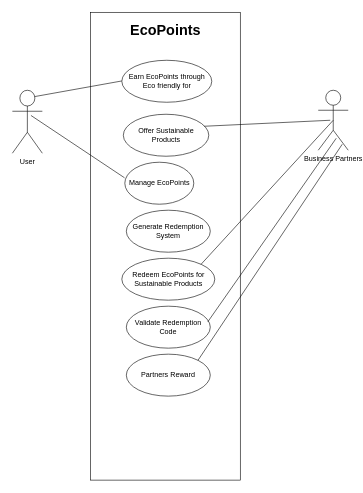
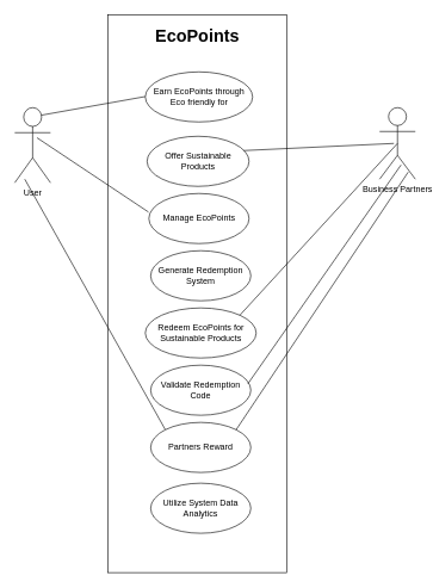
  <mxCell id="0" />
  <mxCell id="1" parent="0" />
  <mxCell id="2" value="" style="rounded=0;whiteSpace=wrap;html=1;" parent="1" vertex="1"><mxGeometry x="150" y="20" width="250" height="780" as="geometry" /></mxCell>
  <mxCell id="3" value="Redeem EcoPoints for Sustainable Products" style="ellipse;whiteSpace=wrap;html=1;" parent="1" vertex="1"><mxGeometry x="202.5" y="430" width="155" height="70" as="geometry" /></mxCell>
  <mxCell id="4" value="Partners Reward" style="ellipse;whiteSpace=wrap;html=1;" parent="1" vertex="1"><mxGeometry x="210" y="590" width="140" height="70" as="geometry" /></mxCell>
  <mxCell id="5" value="Offer Sustainable Products" style="ellipse;whiteSpace=wrap;html=1;" parent="1" vertex="1"><mxGeometry x="205" y="190" width="142.5" height="70" as="geometry" /></mxCell>
+ <mxCell id="6" value="Utilize System Data Analytics" style="ellipse;whiteSpace=wrap;html=1;" parent="1" vertex="1"><mxGeometry x="210" y="675" width="140" height="70" as="geometry" /></mxCell>
  <mxCell id="7" value="Earn EcoPoints through Eco friendly for" style="ellipse;whiteSpace=wrap;html=1;" parent="1" vertex="1"><mxGeometry x="202.5" y="100" width="150" height="70" as="geometry" /></mxCell>
- <mxCell id="8" value="Manage EcoPoints" style="ellipse;whiteSpace=wrap;html=1;" parent="1" vertex="1"><mxGeometry x="207.5" y="270" width="115" height="70" as="geometry" /></mxCell>
+ <mxCell id="8" value="Manage EcoPoints" style="ellipse;whiteSpace=wrap;html=1;" parent="1" vertex="1"><mxGeometry x="207.5" y="270" width="140" height="70" as="geometry" /></mxCell>
  <mxCell id="9" value="Generate Redemption System" style="ellipse;whiteSpace=wrap;html=1;" parent="1" vertex="1"><mxGeometry x="210" y="350" width="140" height="70" as="geometry" /></mxCell>
  <mxCell id="10" value="Validate Redemption Code" style="ellipse;whiteSpace=wrap;html=1;" parent="1" vertex="1"><mxGeometry x="210" y="510" width="140" height="70" as="geometry" /></mxCell>
  <mxCell id="11" value="Business Partners" style="shape=umlActor;verticalLabelPosition=bottom;verticalAlign=top;html=1;" parent="1" vertex="1"><mxGeometry x="530" y="150" width="50" height="100" as="geometry" /></mxCell>
  <mxCell id="12" value="User" style="shape=umlActor;verticalLabelPosition=bottom;verticalAlign=top;html=1;" parent="1" vertex="1"><mxGeometry x="20" y="150" width="50" height="105" as="geometry" /></mxCell>
  <mxCell id="13" value="" style="endArrow=none;html=1;rounded=0;exitX=0.75;exitY=0.1;exitDx=0;exitDy=0;exitPerimeter=0;" parent="1" source="12" edge="1"><mxGeometry relative="1" as="geometry"><mxPoint x="42.5" y="134.5" as="sourcePoint" /><mxPoint x="202.5" y="134.5" as="targetPoint" /></mxGeometry></mxCell>
  <mxCell id="14" value="" style="endArrow=none;html=1;rounded=0;exitX=0.947;exitY=0.286;exitDx=0;exitDy=0;exitPerimeter=0;" parent="1" source="5" edge="1"><mxGeometry relative="1" as="geometry"><mxPoint x="390" y="200" as="sourcePoint" /><mxPoint x="550" y="200" as="targetPoint" /></mxGeometry></mxCell>
  <mxCell id="15" value="" style="endArrow=none;html=1;rounded=0;entryX=-0.004;entryY=0.371;entryDx=0;entryDy=0;entryPerimeter=0;exitX=0.62;exitY=0.4;exitDx=0;exitDy=0;exitPerimeter=0;" parent="1" source="12" target="8" edge="1"><mxGeometry relative="1" as="geometry"><mxPoint x="60" y="210" as="sourcePoint" /><mxPoint x="202.5" y="200" as="targetPoint" /></mxGeometry></mxCell>
+ <mxCell id="16" value="" style="endArrow=none;html=1;rounded=0;exitX=0.28;exitY=0.952;exitDx=0;exitDy=0;exitPerimeter=0;entryX=0;entryY=0;entryDx=0;entryDy=0;" parent="1" source="12" target="4" edge="1"><mxGeometry relative="1" as="geometry"><mxPoint x="-10" y="330" as="sourcePoint" /><mxPoint x="150" y="330" as="targetPoint" /></mxGeometry></mxCell>
  <mxCell id="17" value="" style="endArrow=none;html=1;rounded=0;exitX=0.971;exitY=0.371;exitDx=0;exitDy=0;exitPerimeter=0;" parent="1" source="10" edge="1"><mxGeometry relative="1" as="geometry"><mxPoint x="400" y="230" as="sourcePoint" /><mxPoint x="560" y="230" as="targetPoint" /></mxGeometry></mxCell>
  <mxCell id="18" value="" style="endArrow=none;html=1;rounded=0;entryX=0.5;entryY=0.5;entryDx=0;entryDy=0;entryPerimeter=0;exitX=1;exitY=0;exitDx=0;exitDy=0;" parent="1" source="3" target="11" edge="1"><mxGeometry relative="1" as="geometry"><mxPoint x="310" y="340" as="sourcePoint" /><mxPoint x="470" y="340" as="targetPoint" /></mxGeometry></mxCell>
  <mxCell id="19" value="" style="endArrow=none;html=1;rounded=0;exitX=1;exitY=0;exitDx=0;exitDy=0;" parent="1" source="4" edge="1"><mxGeometry relative="1" as="geometry"><mxPoint x="410" y="240" as="sourcePoint" /><mxPoint x="570" y="240" as="targetPoint" /></mxGeometry></mxCell>
  <mxCell id="20" value="EcoPoints" style="text;strokeColor=none;fillColor=none;html=1;fontSize=24;fontStyle=1;verticalAlign=middle;align=center;" parent="1" vertex="1"><mxGeometry x="225" y="30" width="100" height="40" as="geometry" /></mxCell>
